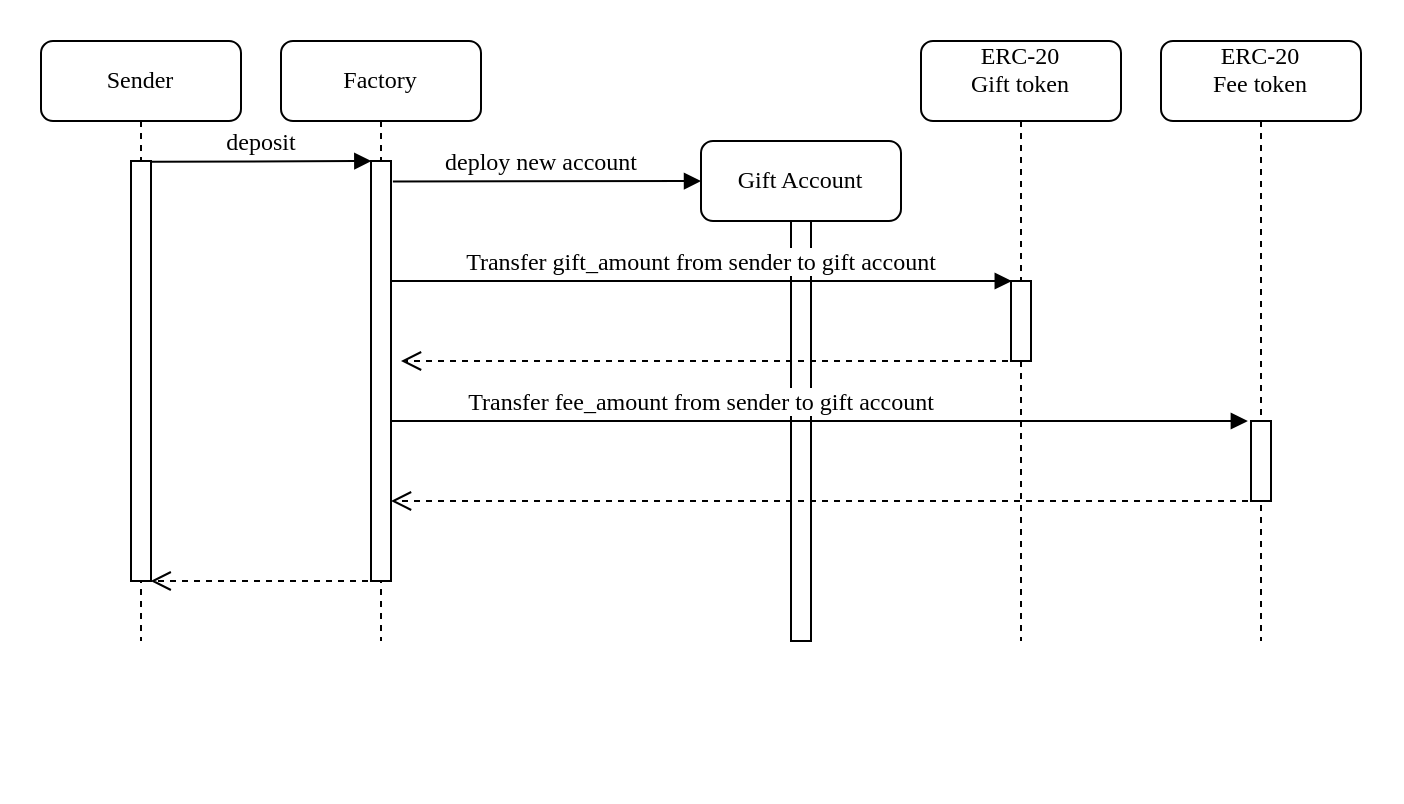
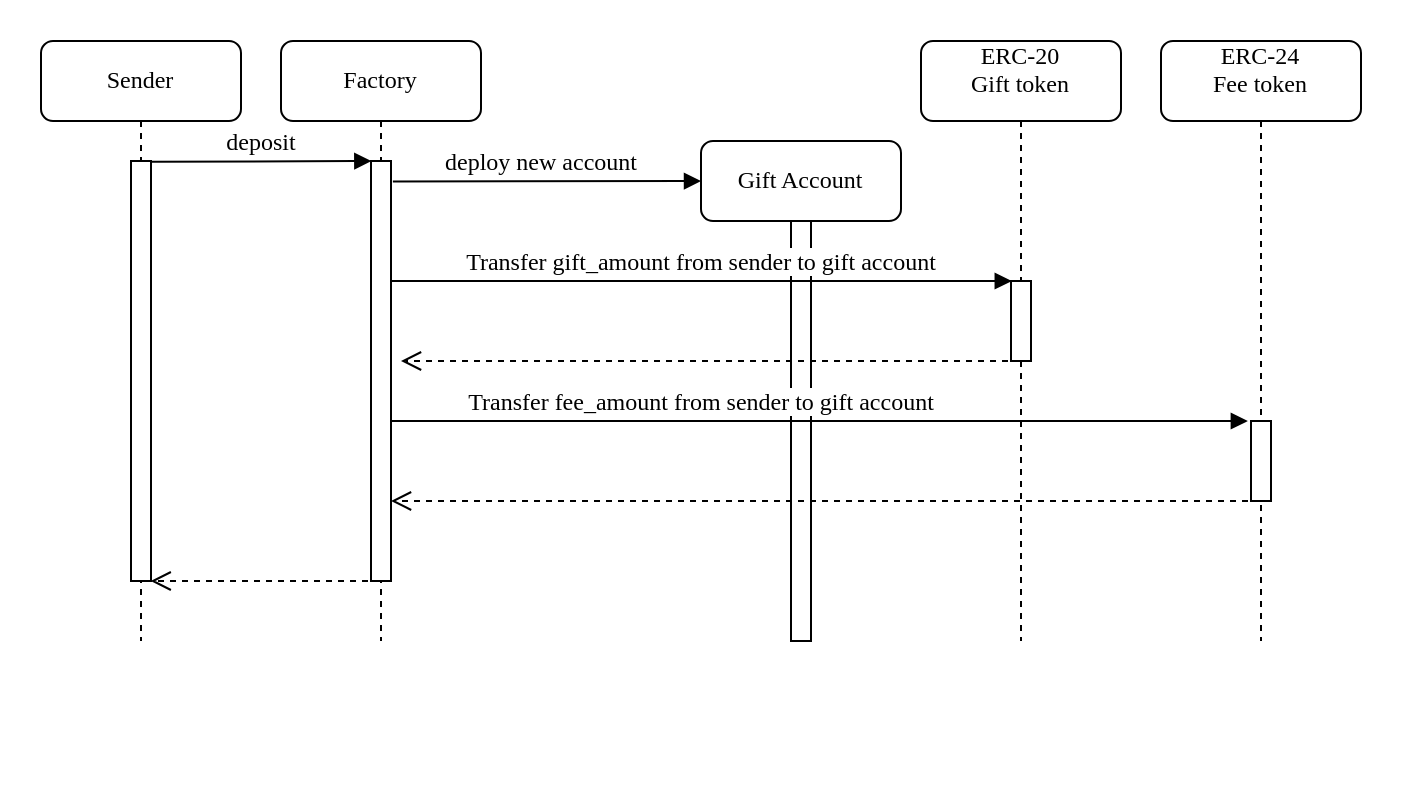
  <mxCell id="0" />
  <mxCell id="1" parent="0" />
  <mxCell id="2" value="Factory" style="shape=umlLifeline;perimeter=lifelinePerimeter;whiteSpace=wrap;html=1;container=1;collapsible=0;recursiveResize=0;outlineConnect=0;rounded=1;shadow=0;comic=0;labelBackgroundColor=none;strokeWidth=1;fontFamily=Verdana;fontSize=12;align=center;" parent="1" vertex="1"><mxGeometry x="140" y="20" width="100" height="300" as="geometry" /></mxCell>
  <mxCell id="3" value="" style="html=1;points=[];perimeter=orthogonalPerimeter;rounded=0;shadow=0;comic=0;labelBackgroundColor=none;strokeWidth=1;fontFamily=Verdana;fontSize=12;align=center;" parent="2" vertex="1"><mxGeometry x="45" y="60" width="10" height="210" as="geometry" /></mxCell>
  <mxCell id="4" value="Gift Account" style="shape=umlLifeline;perimeter=lifelinePerimeter;whiteSpace=wrap;html=1;container=1;collapsible=0;recursiveResize=0;outlineConnect=0;rounded=1;shadow=0;comic=0;labelBackgroundColor=none;strokeWidth=1;fontFamily=Verdana;fontSize=12;align=center;" parent="1" vertex="1"><mxGeometry x="350" y="70" width="100" height="250" as="geometry" /></mxCell>
  <mxCell id="5" value="" style="html=1;points=[];perimeter=orthogonalPerimeter;rounded=0;shadow=0;comic=0;labelBackgroundColor=none;strokeWidth=1;fontFamily=Verdana;fontSize=12;align=center;" parent="4" vertex="1"><mxGeometry x="45" y="40" width="10" height="210" as="geometry" /></mxCell>
  <mxCell id="6" value="ERC-20&lt;div style=&quot;line-height: 100%;&quot;&gt;Gift token&lt;/div&gt;&lt;div style=&quot;line-height: 100%;&quot;&gt;&lt;br&gt;&lt;/div&gt;" style="shape=umlLifeline;perimeter=lifelinePerimeter;whiteSpace=wrap;html=1;container=1;collapsible=0;recursiveResize=0;outlineConnect=0;rounded=1;shadow=0;comic=0;labelBackgroundColor=none;strokeWidth=1;fontFamily=Verdana;fontSize=12;align=center;" parent="1" vertex="1"><mxGeometry x="460" y="20" width="100" height="300" as="geometry" /></mxCell>
  <mxCell id="7" value="" style="html=1;points=[];perimeter=orthogonalPerimeter;rounded=0;shadow=0;comic=0;labelBackgroundColor=none;strokeWidth=1;fontFamily=Verdana;fontSize=12;align=center;" parent="6" vertex="1"><mxGeometry x="45" y="120" width="10" height="40" as="geometry" /></mxCell>
- <mxCell id="8" value="ERC-20&lt;div style=&quot;line-height: 100%;&quot;&gt;Fee token&lt;/div&gt;&lt;div style=&quot;line-height: 100%;&quot;&gt;&lt;br&gt;&lt;/div&gt;" style="shape=umlLifeline;perimeter=lifelinePerimeter;whiteSpace=wrap;html=1;container=1;collapsible=0;recursiveResize=0;outlineConnect=0;rounded=1;shadow=0;comic=0;labelBackgroundColor=none;strokeWidth=1;fontFamily=Verdana;fontSize=12;align=center;" parent="1" vertex="1"><mxGeometry x="580" y="20" width="100" height="300" as="geometry" /></mxCell>
+ <mxCell id="8" value="ERC-24&lt;div style=&quot;line-height: 100%;&quot;&gt;Fee token&lt;/div&gt;&lt;div style=&quot;line-height: 100%;&quot;&gt;&lt;br&gt;&lt;/div&gt;" style="shape=umlLifeline;perimeter=lifelinePerimeter;whiteSpace=wrap;html=1;container=1;collapsible=0;recursiveResize=0;outlineConnect=0;rounded=1;shadow=0;comic=0;labelBackgroundColor=none;strokeWidth=1;fontFamily=Verdana;fontSize=12;align=center;" parent="1" vertex="1"><mxGeometry x="580" y="20" width="100" height="300" as="geometry" /></mxCell>
  <mxCell id="9" value="" style="html=1;points=[];perimeter=orthogonalPerimeter;rounded=0;shadow=0;comic=0;labelBackgroundColor=none;strokeWidth=1;fontFamily=Verdana;fontSize=12;align=center;" parent="8" vertex="1"><mxGeometry x="45" y="190" width="10" height="40" as="geometry" /></mxCell>
  <mxCell id="10" value="Sender" style="shape=umlLifeline;perimeter=lifelinePerimeter;whiteSpace=wrap;html=1;container=1;collapsible=0;recursiveResize=0;outlineConnect=0;rounded=1;shadow=0;comic=0;labelBackgroundColor=none;strokeWidth=1;fontFamily=Verdana;fontSize=12;align=center;" parent="1" vertex="1"><mxGeometry x="20" y="20" width="100" height="300" as="geometry" /></mxCell>
  <mxCell id="11" value="" style="html=1;points=[];perimeter=orthogonalPerimeter;rounded=0;shadow=0;comic=0;labelBackgroundColor=none;strokeWidth=1;fontFamily=Verdana;fontSize=12;align=center;" parent="10" vertex="1"><mxGeometry x="45" y="60" width="10" height="210" as="geometry" /></mxCell>
  <mxCell id="12" value="deposit" style="html=1;verticalAlign=bottom;endArrow=block;labelBackgroundColor=none;fontFamily=Verdana;fontSize=12;edgeStyle=elbowEdgeStyle;elbow=vertical;entryX=0.016;entryY=0.001;entryDx=0;entryDy=0;entryPerimeter=0;exitX=1.039;exitY=0.002;exitDx=0;exitDy=0;exitPerimeter=0;" parent="1" source="11" target="3" edge="1"><mxGeometry relative="1" as="geometry"><mxPoint x="90" y="160" as="sourcePoint" /><mxPoint x="160" y="155" as="targetPoint" /><Array as="points"><mxPoint x="130" y="80" /></Array></mxGeometry></mxCell>
  <mxCell id="13" value="deploy new account" style="html=1;verticalAlign=bottom;endArrow=block;labelBackgroundColor=none;fontFamily=Verdana;fontSize=12;edgeStyle=elbowEdgeStyle;elbow=vertical;exitX=1.094;exitY=0.049;exitDx=0;exitDy=0;exitPerimeter=0;" parent="1" source="3" edge="1"><mxGeometry x="-0.037" relative="1" as="geometry"><mxPoint x="270" y="140" as="sourcePoint" /><mxPoint as="offset" /><mxPoint x="350" y="90" as="targetPoint" /><Array as="points"><mxPoint x="280" y="90" /></Array></mxGeometry></mxCell>
  <mxCell id="14" value="" style="html=1;verticalAlign=bottom;endArrow=open;dashed=1;endSize=8;labelBackgroundColor=none;fontFamily=Verdana;fontSize=12;edgeStyle=elbowEdgeStyle;elbow=vertical;entryX=0.984;entryY=1.002;entryDx=0;entryDy=0;entryPerimeter=0;" parent="1" source="2" edge="1" target="11"><mxGeometry relative="1" as="geometry"><mxPoint x="80" y="360" as="targetPoint" /><Array as="points"><mxPoint x="140" y="290" /><mxPoint x="140" y="360" /><mxPoint x="130" y="350" /></Array><mxPoint x="150" y="350" as="sourcePoint" /></mxGeometry></mxCell>
  <mxCell id="15" value="Transfer fee_amount from sender to gift account" style="html=1;verticalAlign=bottom;endArrow=block;labelBackgroundColor=default;fontFamily=Verdana;fontSize=12;edgeStyle=elbowEdgeStyle;elbow=vertical;entryX=-0.157;entryY=0.017;entryDx=0;entryDy=0;entryPerimeter=0;" parent="1" source="3" edge="1" target="9"><mxGeometry x="-0.278" relative="1" as="geometry"><mxPoint x="230" y="310" as="sourcePoint" /><mxPoint x="620" y="210" as="targetPoint" /><mxPoint as="offset" /><Array as="points"><mxPoint x="410" y="210" /><mxPoint x="451" y="380" /></Array></mxGeometry></mxCell>
  <mxCell id="16" value="" style="html=1;verticalAlign=bottom;endArrow=open;dashed=1;endSize=8;labelBackgroundColor=none;fontFamily=Verdana;fontSize=12;edgeStyle=elbowEdgeStyle;elbow=vertical;" parent="1" source="6" edge="1"><mxGeometry relative="1" as="geometry"><mxPoint x="200" y="180" as="targetPoint" /><Array as="points"><mxPoint x="440" y="180" /><mxPoint x="330" y="280" /><mxPoint x="395.32" y="260" /></Array><mxPoint x="440" y="261" as="sourcePoint" /></mxGeometry></mxCell>
  <mxCell id="17" value="Transfer gift_amount from sender to gift account" style="html=1;verticalAlign=bottom;endArrow=block;labelBackgroundColor=default;fontFamily=Verdana;fontSize=12;edgeStyle=elbowEdgeStyle;elbow=vertical;entryX=0.039;entryY=0.008;entryDx=0;entryDy=0;entryPerimeter=0;" parent="1" source="3" target="7" edge="1"><mxGeometry x="-0.002" relative="1" as="geometry"><mxPoint x="250" y="220" as="sourcePoint" /><mxPoint x="470" y="242" as="targetPoint" /><mxPoint as="offset" /><Array as="points"><mxPoint x="380" y="140" /></Array></mxGeometry></mxCell>
  <mxCell id="18" value="" style="html=1;verticalAlign=bottom;endArrow=open;dashed=1;endSize=8;labelBackgroundColor=none;fontFamily=Verdana;fontSize=12;edgeStyle=elbowEdgeStyle;elbow=vertical;" parent="1" edge="1"><mxGeometry relative="1" as="geometry"><mxPoint x="195" y="250" as="targetPoint" /><Array as="points"><mxPoint x="460" y="250" /><mxPoint x="475" y="231" /></Array><mxPoint x="629.5" y="250" as="sourcePoint" /></mxGeometry></mxCell>
